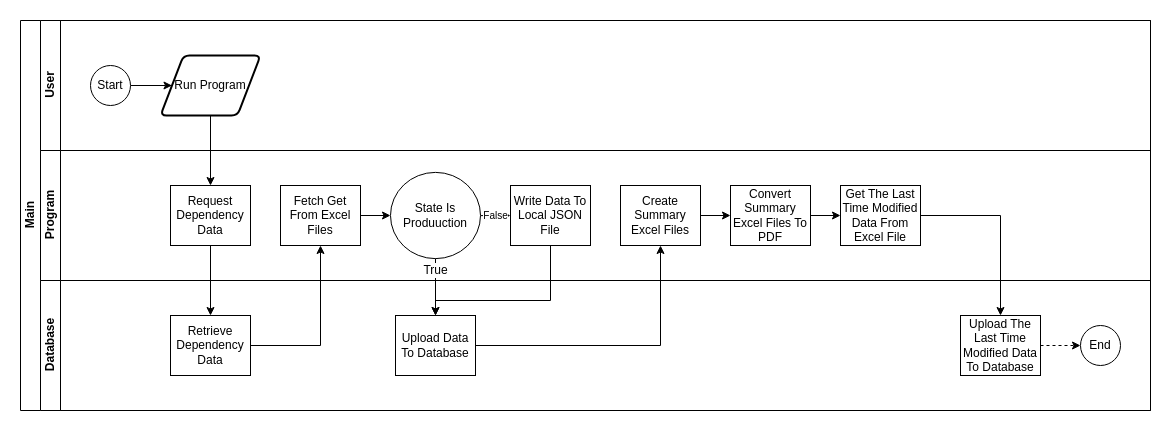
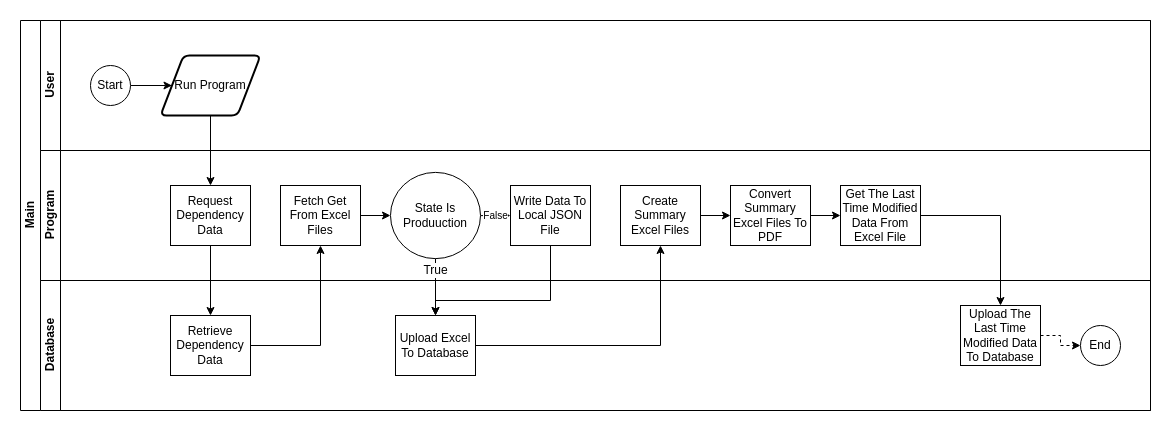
  <mxCell id="0" />
  <mxCell id="1" parent="0" />
  <mxCell id="2" value="Main" style="swimlane;html=1;childLayout=stackLayout;resizeParent=1;resizeParentMax=0;horizontal=0;startSize=20;horizontalStack=0;direction=east;flipV=0;flipH=0;" parent="1" vertex="1"><mxGeometry x="20" y="20" width="1130" height="390" as="geometry" /></mxCell>
  <mxCell id="3" value="User" style="swimlane;html=1;startSize=20;horizontal=0;" parent="2" vertex="1"><mxGeometry x="20" width="1110" height="130" as="geometry" /></mxCell>
  <mxCell id="4" style="edgeStyle=orthogonalEdgeStyle;rounded=0;orthogonalLoop=1;jettySize=auto;html=1;entryX=0;entryY=0.5;entryDx=0;entryDy=0;" parent="3" source="5" target="6" edge="1"><mxGeometry relative="1" as="geometry"><mxPoint x="120" y="65" as="targetPoint" /></mxGeometry></mxCell>
  <mxCell id="5" value="Start" style="ellipse;whiteSpace=wrap;html=1;" parent="3" vertex="1"><mxGeometry x="50" y="45" width="40" height="40" as="geometry" /></mxCell>
  <mxCell id="6" value="Run Program" style="shape=parallelogram;html=1;strokeWidth=2;perimeter=parallelogramPerimeter;whiteSpace=wrap;rounded=1;arcSize=12;size=0.23;" parent="3" vertex="1"><mxGeometry x="120" y="35" width="100" height="60" as="geometry" /></mxCell>
  <mxCell id="7" value="Program" style="swimlane;html=1;startSize=20;horizontal=0;" parent="2" vertex="1"><mxGeometry x="20" y="130" width="1110" height="130" as="geometry"><mxRectangle x="20" y="120" width="430" height="20" as="alternateBounds" /></mxGeometry></mxCell>
  <mxCell id="8" value="&lt;span&gt;Request Dependency Data&lt;/span&gt;" style="rounded=0;whiteSpace=wrap;html=1;fontFamily=Helvetica;fontSize=12;fontColor=#000000;align=center;" parent="7" vertex="1"><mxGeometry x="130" y="35" width="80" height="60" as="geometry" /></mxCell>
  <mxCell id="9" style="edgeStyle=orthogonalEdgeStyle;rounded=0;orthogonalLoop=1;jettySize=auto;html=1;entryX=0;entryY=0.5;entryDx=0;entryDy=0;" parent="7" source="10" target="12" edge="1"><mxGeometry relative="1" as="geometry"><mxPoint x="380" y="70" as="targetPoint" /></mxGeometry></mxCell>
  <mxCell id="10" value="Fetch Get From Excel Files" style="rounded=0;whiteSpace=wrap;html=1;fontFamily=Helvetica;fontSize=12;fontColor=#000000;align=center;" parent="7" vertex="1"><mxGeometry x="240" y="35" width="80" height="60" as="geometry" /></mxCell>
  <mxCell id="11" value="&lt;font style=&quot;font-size: 10px&quot;&gt;False&lt;/font&gt;" style="edgeStyle=orthogonalEdgeStyle;rounded=0;orthogonalLoop=1;jettySize=auto;html=1;entryX=0;entryY=0.5;entryDx=0;entryDy=0;fontSize=12;" parent="7" source="12" target="13" edge="1"><mxGeometry relative="1" as="geometry" /></mxCell>
  <mxCell id="12" value="&lt;font style=&quot;font-size: 12px&quot;&gt;State Is Produuction&lt;/font&gt;" style="ellipse;whiteSpace=wrap;html=1;fontFamily=Helvetica;fontSize=12;fontColor=#000000;align=center;" parent="7" vertex="1"><mxGeometry x="350" y="21.88" width="90" height="86.25" as="geometry" /></mxCell>
  <mxCell id="13" value="Write Data To Local JSON File" style="rounded=0;whiteSpace=wrap;html=1;fontFamily=Helvetica;fontSize=12;fontColor=#000000;align=center;" parent="7" vertex="1"><mxGeometry x="470" y="35.01" width="80" height="60" as="geometry" /></mxCell>
  <mxCell id="14" style="edgeStyle=orthogonalEdgeStyle;rounded=0;orthogonalLoop=1;jettySize=auto;html=1;entryX=0;entryY=0.5;entryDx=0;entryDy=0;" edge="1" parent="7" source="15" target="18"><mxGeometry relative="1" as="geometry" /></mxCell>
  <mxCell id="15" value="Create Summary Excel Files" style="rounded=0;whiteSpace=wrap;html=1;fontFamily=Helvetica;fontSize=12;fontColor=#000000;align=center;" parent="7" vertex="1"><mxGeometry x="580" y="35.0" width="80" height="60" as="geometry" /></mxCell>
  <mxCell id="16" value="Get The Last Time Modified Data From Excel File" style="rounded=0;whiteSpace=wrap;html=1;fontFamily=Helvetica;fontSize=12;fontColor=#000000;align=center;" parent="7" vertex="1"><mxGeometry x="800" y="35.01" width="80" height="60" as="geometry" /></mxCell>
  <mxCell id="17" style="edgeStyle=orthogonalEdgeStyle;rounded=0;orthogonalLoop=1;jettySize=auto;html=1;entryX=0;entryY=0.5;entryDx=0;entryDy=0;" edge="1" parent="7" source="18" target="16"><mxGeometry relative="1" as="geometry" /></mxCell>
  <mxCell id="18" value="Convert Summary Excel Files To PDF" style="rounded=0;whiteSpace=wrap;html=1;fontFamily=Helvetica;fontSize=12;fontColor=#000000;align=center;" parent="7" vertex="1"><mxGeometry x="690" y="35" width="80" height="60" as="geometry" /></mxCell>
  <mxCell id="19" style="edgeStyle=orthogonalEdgeStyle;rounded=0;orthogonalLoop=1;jettySize=auto;html=1;" parent="2" source="6" target="8" edge="1"><mxGeometry relative="1" as="geometry" /></mxCell>
  <mxCell id="20" style="edgeStyle=orthogonalEdgeStyle;rounded=0;orthogonalLoop=1;jettySize=auto;html=1;" parent="2" source="8" target="27" edge="1"><mxGeometry relative="1" as="geometry" /></mxCell>
  <mxCell id="21" style="edgeStyle=orthogonalEdgeStyle;rounded=0;orthogonalLoop=1;jettySize=auto;html=1;entryX=0.5;entryY=1;entryDx=0;entryDy=0;" parent="2" source="27" target="10" edge="1"><mxGeometry relative="1" as="geometry" /></mxCell>
  <mxCell id="22" value="True" style="edgeStyle=orthogonalEdgeStyle;rounded=0;orthogonalLoop=1;jettySize=auto;html=1;entryX=0.5;entryY=0;entryDx=0;entryDy=0;fontSize=12;" parent="2" source="12" target="28" edge="1"><mxGeometry x="-0.583" relative="1" as="geometry"><mxPoint as="offset" /></mxGeometry></mxCell>
  <mxCell id="23" style="edgeStyle=orthogonalEdgeStyle;rounded=0;orthogonalLoop=1;jettySize=auto;html=1;entryX=0.5;entryY=0;entryDx=0;entryDy=0;fontSize=10;" parent="2" source="13" target="28" edge="1"><mxGeometry relative="1" as="geometry"><Array as="points"><mxPoint x="530" y="280" /><mxPoint x="415" y="280" /></Array></mxGeometry></mxCell>
  <mxCell id="24" style="edgeStyle=orthogonalEdgeStyle;rounded=0;orthogonalLoop=1;jettySize=auto;html=1;entryX=0.5;entryY=1;entryDx=0;entryDy=0;fontSize=10;" parent="2" source="28" target="15" edge="1"><mxGeometry relative="1" as="geometry" /></mxCell>
  <mxCell id="25" style="edgeStyle=orthogonalEdgeStyle;rounded=0;orthogonalLoop=1;jettySize=auto;html=1;entryX=0.5;entryY=0;entryDx=0;entryDy=0;fontSize=10;" parent="2" source="16" target="30" edge="1"><mxGeometry relative="1" as="geometry" /></mxCell>
  <mxCell id="26" value="Database" style="swimlane;html=1;startSize=20;horizontal=0;" parent="2" vertex="1"><mxGeometry x="20" y="260" width="1110" height="130" as="geometry"><mxRectangle x="20" y="120" width="430" height="20" as="alternateBounds" /></mxGeometry></mxCell>
  <mxCell id="27" value="Retrieve Dependency Data" style="rounded=0;whiteSpace=wrap;html=1;fontFamily=Helvetica;fontSize=12;fontColor=#000000;align=center;" parent="26" vertex="1"><mxGeometry x="130" y="35" width="80" height="60" as="geometry" /></mxCell>
- <mxCell id="28" value="Upload Data To Database" style="rounded=0;whiteSpace=wrap;html=1;fontFamily=Helvetica;fontSize=12;fontColor=#000000;align=center;" parent="26" vertex="1"><mxGeometry x="355" y="35" width="80" height="60" as="geometry" /></mxCell>
+ <mxCell id="28" value="Upload Excel To Database" style="rounded=0;whiteSpace=wrap;html=1;fontFamily=Helvetica;fontSize=12;fontColor=#000000;align=center;" parent="26" vertex="1"><mxGeometry x="355" y="35" width="80" height="60" as="geometry" /></mxCell>
  <mxCell id="29" style="edgeStyle=orthogonalEdgeStyle;rounded=0;orthogonalLoop=1;jettySize=auto;html=1;dashed=1;" edge="1" parent="26" source="30" target="31"><mxGeometry relative="1" as="geometry" /></mxCell>
- <mxCell id="30" value="Upload The Last Time Modified Data To Database" style="rounded=0;whiteSpace=wrap;html=1;fontFamily=Helvetica;fontSize=12;fontColor=#000000;align=center;" parent="26" vertex="1"><mxGeometry x="920" y="35" width="80" height="60" as="geometry" /></mxCell>
+ <mxCell id="30" value="Upload The Last Time Modified Data To Database" style="rounded=0;whiteSpace=wrap;html=1;fontFamily=Helvetica;fontSize=12;fontColor=#000000;align=center;" parent="26" vertex="1"><mxGeometry x="920" y="25" width="80" height="60" as="geometry" /></mxCell>
  <mxCell id="31" value="End" style="ellipse;whiteSpace=wrap;html=1;" parent="26" vertex="1"><mxGeometry x="1040" y="45" width="40" height="40" as="geometry" /></mxCell>
